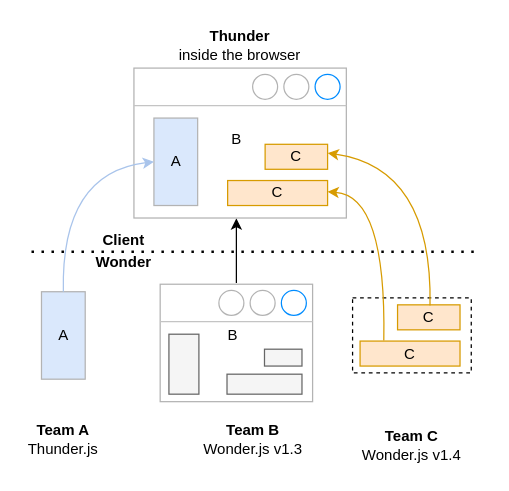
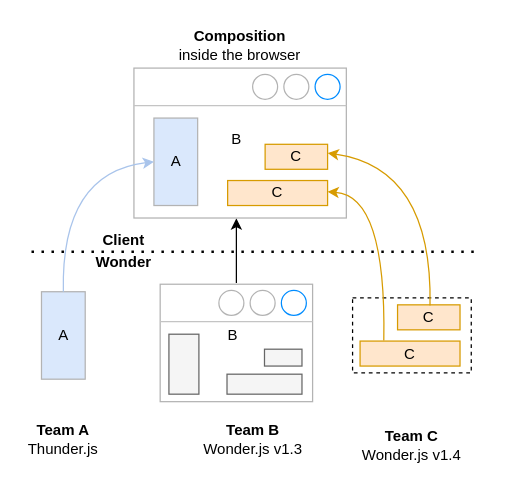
  <mxCell id="0" />
  <mxCell id="1" parent="0" />
  <mxCell id="2" style="edgeStyle=orthogonalEdgeStyle;rounded=0;orthogonalLoop=1;jettySize=auto;html=1;" parent="1" edge="1"><mxGeometry relative="1" as="geometry"><mxPoint x="188.5" y="174.286" as="targetPoint" /><mxPoint x="188.5" y="226" as="sourcePoint" /></mxGeometry></mxCell>
  <mxCell id="3" value="" style="strokeWidth=1;shadow=0;dashed=0;align=center;html=1;shape=mxgraph.mockup.containers.window;align=left;verticalAlign=top;spacingLeft=8;strokeColor2=#008cff;strokeColor3=#c4c4c4;fontColor=#666666;mainText=;fontSize=17;labelBackgroundColor=none;strokeColor=#B3B3B3;" parent="1" vertex="1"><mxGeometry x="127.5" y="227" width="122" height="94" as="geometry" /></mxCell>
  <mxCell id="4" value="" style="rounded=0;whiteSpace=wrap;html=1;fontColor=#333333;strokeColor=#666666;fillColor=#f5f5f5;" parent="1" vertex="1"><mxGeometry x="134.5" y="267" width="24" height="48" as="geometry" /></mxCell>
  <mxCell id="5" value="" style="rounded=0;whiteSpace=wrap;html=1;strokeColor=#666666;fillColor=#f5f5f5;fontColor=#333333;" parent="1" vertex="1"><mxGeometry x="211" y="279" width="30" height="13.5" as="geometry" /></mxCell>
  <mxCell id="6" value="" style="rounded=0;whiteSpace=wrap;html=1;strokeColor=#666666;fillColor=#f5f5f5;fontColor=#333333;" parent="1" vertex="1"><mxGeometry x="181" y="299" width="60" height="16" as="geometry" /></mxCell>
  <mxCell id="7" value="B" style="text;html=1;strokeColor=none;fillColor=none;align=center;verticalAlign=middle;whiteSpace=wrap;rounded=0;" parent="1" vertex="1"><mxGeometry x="176.5" y="260" width="18" height="16" as="geometry" /></mxCell>
  <mxCell id="8" value="" style="rounded=0;whiteSpace=wrap;html=1;strokeColor=#d79b00;fillColor=#ffe6cc;" parent="1" vertex="1"><mxGeometry x="317.5" y="243.5" width="50" height="20" as="geometry" /></mxCell>
  <mxCell id="9" value="" style="rounded=0;whiteSpace=wrap;html=1;strokeColor=#d79b00;fillColor=#ffe6cc;" parent="1" vertex="1"><mxGeometry x="287.5" y="272.5" width="80" height="20" as="geometry" /></mxCell>
  <mxCell id="10" value="C" style="text;html=1;strokeColor=none;fillColor=#ffe6cc;align=center;verticalAlign=middle;whiteSpace=wrap;rounded=0;" parent="1" vertex="1"><mxGeometry x="335" y="247.5" width="15" height="12" as="geometry" /></mxCell>
  <mxCell id="11" value="C" style="text;html=1;strokeColor=none;fillColor=#ffe6cc;align=center;verticalAlign=middle;whiteSpace=wrap;rounded=0;" parent="1" vertex="1"><mxGeometry x="320" y="276.5" width="15" height="12" as="geometry" /></mxCell>
  <mxCell id="12" value="" style="rounded=0;whiteSpace=wrap;html=1;fontColor=#3399FF;strokeColor=#B3B3B3;fillColor=#DAE8FC;" parent="1" vertex="1"><mxGeometry x="32.5" y="233" width="35" height="70" as="geometry" /></mxCell>
  <mxCell id="13" value="A" style="text;html=1;strokeColor=none;fillColor=none;align=center;verticalAlign=middle;whiteSpace=wrap;rounded=0;fontColor=#000000;" parent="1" vertex="1"><mxGeometry x="43.5" y="258.5" width="13" height="19" as="geometry" /></mxCell>
  <mxCell id="14" value="" style="verticalLabelPosition=bottom;verticalAlign=top;html=1;shape=mxgraph.basic.rect;fillColor2=none;strokeWidth=1;size=20;indent=5;fillColor=none;dashed=1;" parent="1" vertex="1"><mxGeometry x="281.5" y="238" width="95" height="60" as="geometry" /></mxCell>
  <mxCell id="15" value="" style="strokeWidth=1;shadow=0;dashed=0;align=center;html=1;shape=mxgraph.mockup.containers.window;align=left;verticalAlign=top;spacingLeft=8;strokeColor2=#008cff;strokeColor3=#c4c4c4;fontColor=#666666;mainText=;fontSize=17;labelBackgroundColor=none;strokeColor=#B3B3B3;" parent="1" vertex="1"><mxGeometry x="106.5" y="54" width="170" height="120" as="geometry" /></mxCell>
  <mxCell id="16" value="" style="rounded=0;whiteSpace=wrap;html=1;fontColor=#3399FF;strokeColor=#B3B3B3;fillColor=#DAE8FC;" parent="1" vertex="1"><mxGeometry x="122.5" y="94" width="35" height="70" as="geometry" /></mxCell>
  <mxCell id="17" value="" style="rounded=0;whiteSpace=wrap;html=1;strokeColor=#d79b00;fillColor=#ffe6cc;" parent="1" vertex="1"><mxGeometry x="211.5" y="115" width="50" height="20" as="geometry" /></mxCell>
  <mxCell id="18" value="" style="rounded=0;whiteSpace=wrap;html=1;strokeColor=#d79b00;fillColor=#ffe6cc;" parent="1" vertex="1"><mxGeometry x="181.5" y="144" width="80" height="20" as="geometry" /></mxCell>
  <mxCell id="19" value="A" style="text;html=1;strokeColor=none;fillColor=none;align=center;verticalAlign=middle;whiteSpace=wrap;rounded=0;fontColor=#000000;" parent="1" vertex="1"><mxGeometry x="133.5" y="119.5" width="13" height="19" as="geometry" /></mxCell>
  <mxCell id="20" value="C" style="text;html=1;strokeColor=none;fillColor=#ffe6cc;align=center;verticalAlign=middle;whiteSpace=wrap;rounded=0;" parent="1" vertex="1"><mxGeometry x="229" y="119" width="15" height="12" as="geometry" /></mxCell>
  <mxCell id="21" value="C" style="text;html=1;strokeColor=none;fillColor=#ffe6cc;align=center;verticalAlign=middle;whiteSpace=wrap;rounded=0;" parent="1" vertex="1"><mxGeometry x="214" y="148" width="15" height="12" as="geometry" /></mxCell>
  <mxCell id="22" value="B" style="text;html=1;strokeColor=none;fillColor=none;align=center;verticalAlign=middle;whiteSpace=wrap;rounded=0;" parent="1" vertex="1"><mxGeometry x="179.5" y="103" width="18" height="16" as="geometry" /></mxCell>
- <mxCell id="23" value="&lt;b&gt;Thunder&lt;/b&gt;&lt;br&gt;inside the browser" style="text;html=1;strokeColor=none;fillColor=none;align=center;verticalAlign=middle;whiteSpace=wrap;rounded=0;dashed=1;" parent="1" vertex="1"><mxGeometry x="121" y="20" width="141" height="31" as="geometry" /></mxCell>
+ <mxCell id="23" value="&lt;b&gt;Composition&lt;/b&gt;&lt;br&gt;inside the browser" style="text;html=1;strokeColor=none;fillColor=none;align=center;verticalAlign=middle;whiteSpace=wrap;rounded=0;dashed=1;" parent="1" vertex="1"><mxGeometry x="121" y="20" width="141" height="31" as="geometry" /></mxCell>
  <mxCell id="24" value="" style="endArrow=none;dashed=1;html=1;dashPattern=1 3;strokeWidth=2;rounded=0;" parent="1" edge="1"><mxGeometry width="50" height="50" relative="1" as="geometry"><mxPoint x="24.5" y="201" as="sourcePoint" /><mxPoint x="384.5" y="201" as="targetPoint" /></mxGeometry></mxCell>
  <mxCell id="25" value="" style="curved=1;endArrow=classic;html=1;rounded=0;strokeColor=#D79B00;" parent="1" edge="1"><mxGeometry width="50" height="50" relative="1" as="geometry"><mxPoint x="343.5" y="244" as="sourcePoint" /><mxPoint x="261.5" y="122" as="targetPoint" /><Array as="points"><mxPoint x="345.5" y="134" /></Array></mxGeometry></mxCell>
  <mxCell id="26" value="" style="curved=1;endArrow=classic;html=1;rounded=0;strokeColor=#D79B00;" parent="1" edge="1"><mxGeometry width="50" height="50" relative="1" as="geometry"><mxPoint x="306.5" y="272" as="sourcePoint" /><mxPoint x="261.5" y="153" as="targetPoint" /><Array as="points"><mxPoint x="308.5" y="156" /></Array></mxGeometry></mxCell>
  <mxCell id="27" value="" style="curved=1;endArrow=classic;html=1;rounded=0;strokeColor=#A9C4EB;exitX=0.5;exitY=0;exitDx=0;exitDy=0;entryX=0;entryY=0.5;entryDx=0;entryDy=0;" parent="1" source="12" target="16" edge="1"><mxGeometry width="50" height="50" relative="1" as="geometry"><mxPoint x="263.5" y="275" as="sourcePoint" /><mxPoint x="313.5" y="225" as="targetPoint" /><Array as="points"><mxPoint x="48" y="138" /></Array></mxGeometry></mxCell>
  <mxCell id="28" value="&lt;b&gt;Team A&lt;/b&gt;&lt;br&gt;Thunder.js" style="text;html=1;strokeColor=none;fillColor=none;align=center;verticalAlign=middle;whiteSpace=wrap;rounded=0;" parent="1" vertex="1"><mxGeometry x="20" y="336" width="60" height="30" as="geometry" /></mxCell>
  <mxCell id="29" value="&lt;b&gt;Team B&lt;/b&gt;&lt;br&gt;Wonder.js v1.3" style="text;html=1;strokeColor=none;fillColor=none;align=center;verticalAlign=middle;whiteSpace=wrap;rounded=0;" parent="1" vertex="1"><mxGeometry x="158.5" y="336" width="86" height="30" as="geometry" /></mxCell>
  <mxCell id="30" value="&lt;b&gt;Team C&lt;/b&gt;&lt;br&gt;Wonder.js v1.4" style="text;html=1;strokeColor=none;fillColor=none;align=center;verticalAlign=middle;whiteSpace=wrap;rounded=0;" parent="1" vertex="1"><mxGeometry x="286" y="341" width="86" height="30" as="geometry" /></mxCell>
  <mxCell id="31" value="&lt;b&gt;Client&lt;/b&gt;" style="text;html=1;strokeColor=none;fillColor=none;align=center;verticalAlign=middle;whiteSpace=wrap;rounded=0;" parent="1" vertex="1"><mxGeometry x="73.5" y="182" width="49" height="19" as="geometry" /></mxCell>
  <mxCell id="32" value="&lt;b&gt;Wonder&lt;/b&gt;" style="text;html=1;strokeColor=none;fillColor=none;align=center;verticalAlign=middle;whiteSpace=wrap;rounded=0;" parent="1" vertex="1"><mxGeometry x="73.5" y="200" width="49" height="19" as="geometry" /></mxCell>
